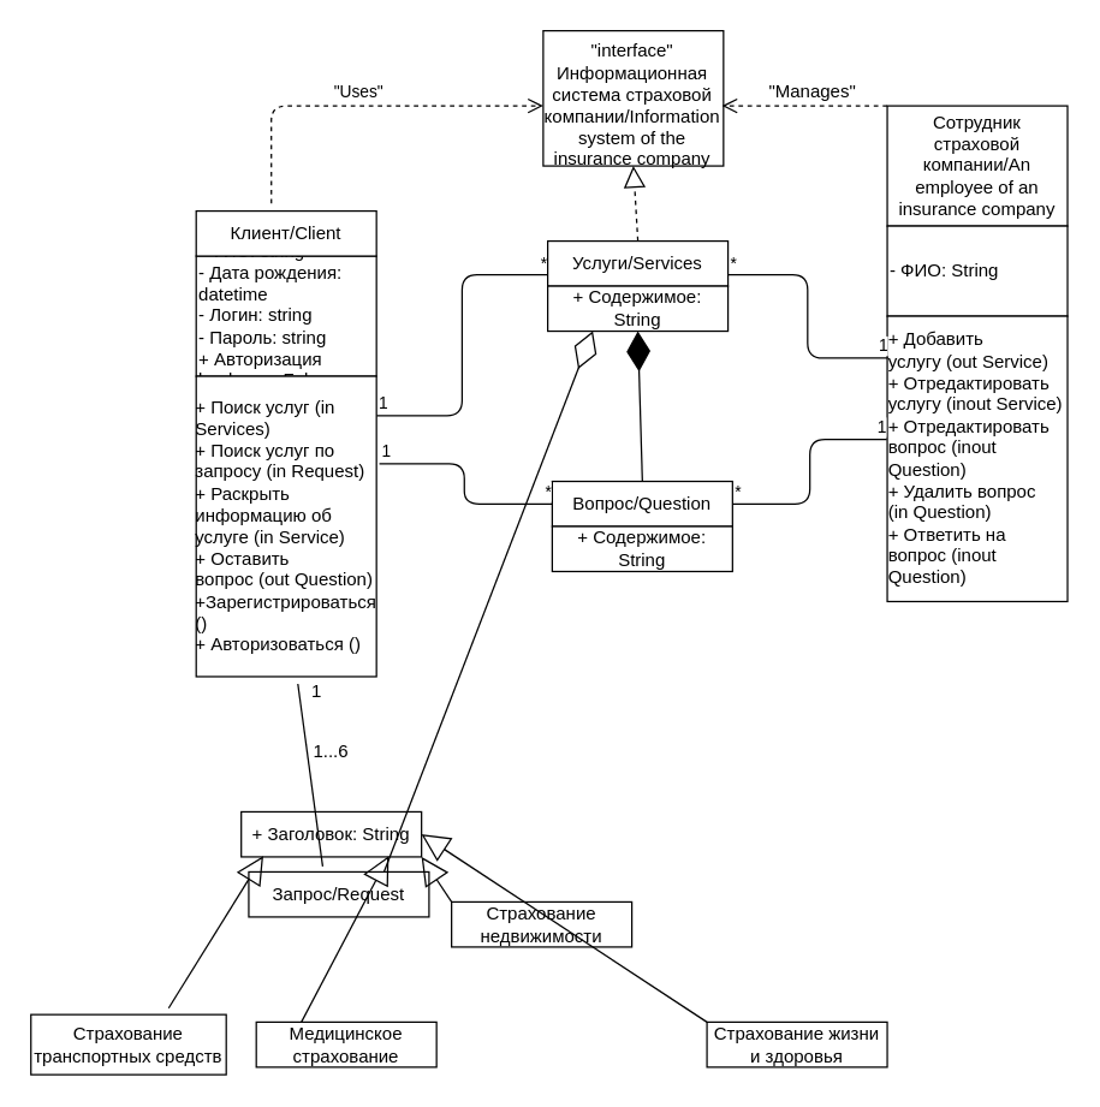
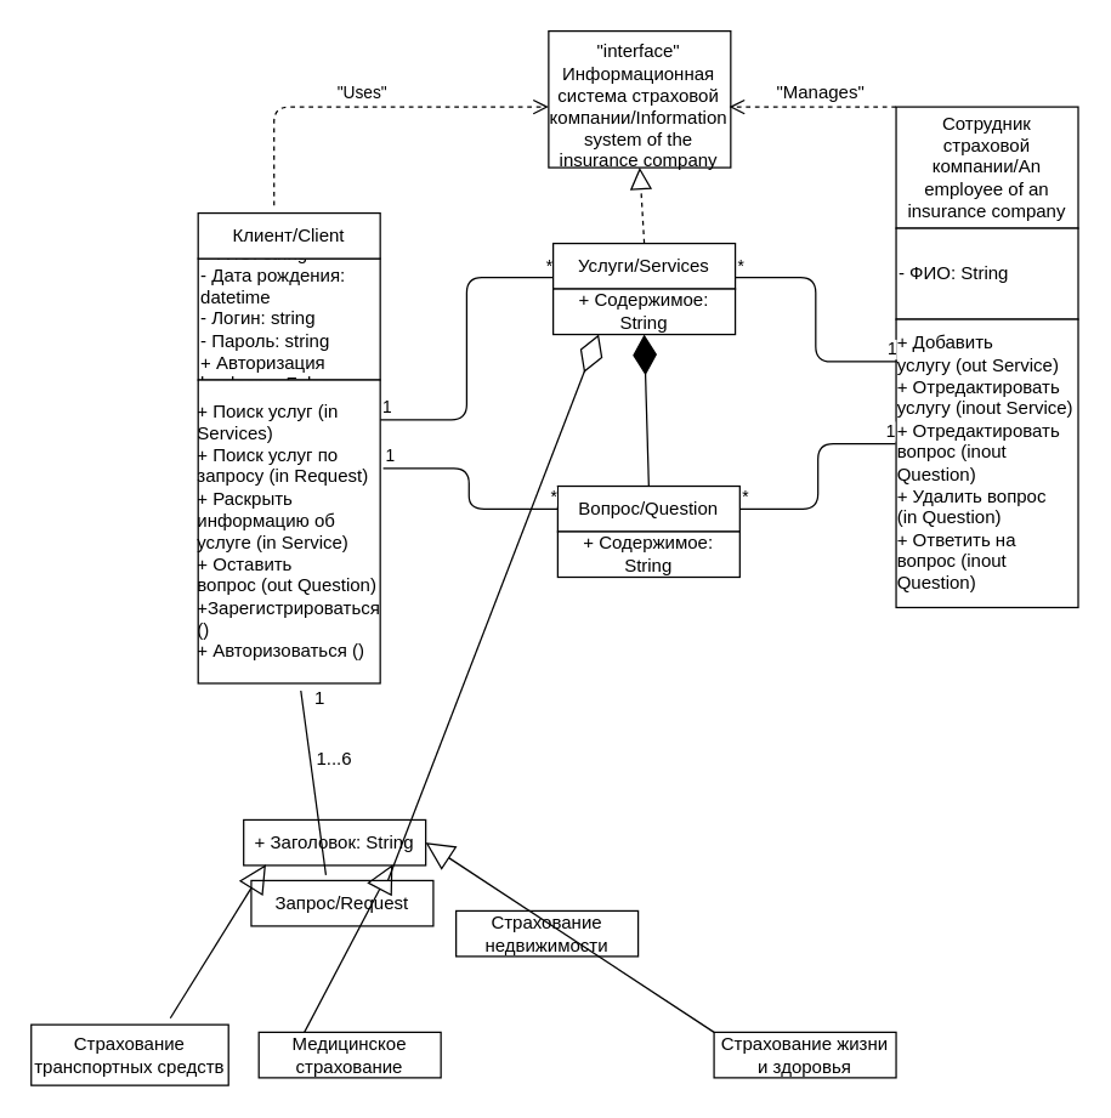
  <mxCell id="0" />
  <mxCell id="1" parent="0" />
  <mxCell id="2" value="" style="rounded=0;whiteSpace=wrap;html=1;" parent="1" vertex="1"><mxGeometry x="361" y="20" width="120" height="90" as="geometry" /></mxCell>
  <mxCell id="3" value="- ФИО: string&lt;br&gt;- Дата рождения: datetime&lt;br&gt;- Логин: string&lt;br&gt;- Пароль: string&lt;br&gt;+ Авторизация boolean = False" style="rounded=0;whiteSpace=wrap;html=1;align=left;" parent="1" vertex="1"><mxGeometry x="130" y="170" width="120" height="80" as="geometry" /></mxCell>
  <mxCell id="4" value="&lt;div style=&quot;text-align: left&quot;&gt;&lt;span&gt;+&amp;nbsp;&lt;/span&gt;&lt;span style=&quot;background-color: initial; text-align: center;&quot;&gt;Поиск услуг&amp;nbsp;&lt;/span&gt;&lt;span style=&quot;background-color: initial;&quot;&gt;(in Services)&lt;/span&gt;&lt;/div&gt;&lt;div style=&quot;text-align: left&quot;&gt;&lt;span style=&quot;text-align: center; background-color: initial;&quot;&gt;+ Поиск услуг по запросу&amp;nbsp;&lt;/span&gt;&lt;span style=&quot;background-color: initial;&quot;&gt;(in Request)&lt;/span&gt;&lt;/div&gt;&lt;div style=&quot;text-align: left&quot;&gt;&lt;span style=&quot;text-align: center; background-color: initial;&quot;&gt;+&amp;nbsp;&lt;/span&gt;&lt;span style=&quot;text-align: center; background-color: initial;&quot;&gt;Раскрыть информацию об услуге&amp;nbsp;&lt;/span&gt;&lt;span style=&quot;background-color: initial;&quot;&gt;(in Service)&lt;/span&gt;&lt;/div&gt;&lt;div style=&quot;text-align: left&quot;&gt;&lt;span&gt;+ Оставить вопрос&amp;nbsp;(out Question)&lt;/span&gt;&lt;/div&gt;&lt;div style=&quot;text-align: left&quot;&gt;&lt;span&gt;+Зарегистрироваться ()&lt;/span&gt;&lt;/div&gt;&lt;div style=&quot;text-align: left&quot;&gt;&lt;span&gt;+ Авторизоваться ()&amp;nbsp;&lt;/span&gt;&lt;/div&gt;" style="rounded=0;whiteSpace=wrap;html=1;" parent="1" vertex="1"><mxGeometry x="130" y="250" width="120" height="200" as="geometry" /></mxCell>
  <mxCell id="5" value="" style="rounded=0;whiteSpace=wrap;html=1;" parent="1" vertex="1"><mxGeometry x="130" y="140" width="120" height="30" as="geometry" /></mxCell>
  <mxCell id="6" value="Сотрудник страховой компании/An employee of an insurance company" style="rounded=0;whiteSpace=wrap;html=1;" parent="1" vertex="1"><mxGeometry x="590" y="70" width="120" height="80" as="geometry" /></mxCell>
  <mxCell id="7" value="- ФИО: String" style="rounded=0;whiteSpace=wrap;html=1;align=left;" parent="1" vertex="1"><mxGeometry x="590" y="150" width="120" height="60" as="geometry" /></mxCell>
  <mxCell id="8" value="&lt;div style=&quot;text-align: left&quot;&gt;&lt;span&gt;+ Добавить услугу&amp;nbsp;(out Service)&lt;/span&gt;&lt;/div&gt;&lt;div style=&quot;text-align: left&quot;&gt;&lt;span&gt;+ Отредактировать услугу&amp;nbsp;(inout Service)&lt;/span&gt;&lt;/div&gt;&lt;div style=&quot;text-align: left&quot;&gt;&lt;span&gt;+ Отредактировать вопрос&amp;nbsp;(inout Question)&lt;/span&gt;&lt;/div&gt;&lt;div style=&quot;text-align: left&quot;&gt;&lt;span&gt;+&amp;nbsp;&lt;/span&gt;&lt;span style=&quot;background-color: initial; text-align: center;&quot;&gt;Удалить вопрос&lt;/span&gt;&lt;/div&gt;&lt;div style=&quot;text-align: left&quot;&gt;&lt;span&gt;(in&amp;nbsp;&lt;/span&gt;Question&lt;span&gt;)&lt;/span&gt;&lt;/div&gt;&lt;div style=&quot;text-align: left&quot;&gt;&lt;span&gt;+ Ответить на вопрос (inout Question)&lt;/span&gt;&lt;/div&gt;" style="rounded=0;whiteSpace=wrap;html=1;" parent="1" vertex="1"><mxGeometry x="590" y="210" width="120" height="190" as="geometry" /></mxCell>
  <mxCell id="9" value="Услуги/Services" style="rounded=0;whiteSpace=wrap;html=1;" parent="1" vertex="1"><mxGeometry x="364" y="160" width="120" height="30" as="geometry" /></mxCell>
  <mxCell id="10" value="Вопрос/Question" style="rounded=0;whiteSpace=wrap;html=1;" parent="1" vertex="1"><mxGeometry x="367" y="320" width="120" height="30" as="geometry" /></mxCell>
  <mxCell id="11" value="+ Содержимое: String" style="rounded=0;whiteSpace=wrap;html=1;" parent="1" vertex="1"><mxGeometry x="367" y="350" width="120" height="30" as="geometry" /></mxCell>
  <mxCell id="12" value="Запрос/Request" style="rounded=0;whiteSpace=wrap;html=1;" parent="1" vertex="1"><mxGeometry x="165" y="580" width="120" height="30" as="geometry" /></mxCell>
  <mxCell id="13" value="+ Заголовок: String" style="rounded=0;whiteSpace=wrap;html=1;" parent="1" vertex="1"><mxGeometry x="160" y="540" width="120" height="30" as="geometry" /></mxCell>
  <mxCell id="14" value="Страхование жизни и здоровья" style="rounded=0;whiteSpace=wrap;html=1;" parent="1" vertex="1"><mxGeometry x="470" y="680" width="120" height="30" as="geometry" /></mxCell>
  <mxCell id="15" value="Медицинское страхование" style="rounded=0;whiteSpace=wrap;html=1;" parent="1" vertex="1"><mxGeometry x="170" y="680" width="120" height="30" as="geometry" /></mxCell>
  <mxCell id="16" value="Страхование транспортных средств" style="rounded=0;whiteSpace=wrap;html=1;" parent="1" vertex="1"><mxGeometry x="20" y="675" width="130" height="40" as="geometry" /></mxCell>
  <mxCell id="17" value="&quot;interface&quot;&lt;br&gt;Информационная система страховой компании/Information system of the insurance company" style="text;html=1;strokeColor=none;fillColor=none;align=center;verticalAlign=middle;whiteSpace=wrap;rounded=0;" parent="1" vertex="1"><mxGeometry x="361" y="40" width="119" height="60" as="geometry" /></mxCell>
  <mxCell id="18" value="Клиент/Client" style="text;html=1;strokeColor=none;fillColor=none;align=center;verticalAlign=middle;whiteSpace=wrap;rounded=0;" parent="1" vertex="1"><mxGeometry x="130" y="135" width="120" height="40" as="geometry" /></mxCell>
  <mxCell id="19" value="Страхование недвижимости" style="rounded=0;whiteSpace=wrap;html=1;" parent="1" vertex="1"><mxGeometry x="300" y="600" width="120" height="30" as="geometry" /></mxCell>
  <mxCell id="20" value="+ Содержимое: String" style="rounded=0;whiteSpace=wrap;html=1;" parent="1" vertex="1"><mxGeometry x="364" y="190" width="120" height="30" as="geometry" /></mxCell>
  <mxCell id="21" value="" style="html=1;verticalAlign=bottom;endArrow=open;dashed=1;endSize=8;entryX=1;entryY=0.5;entryDx=0;entryDy=0;exitX=0;exitY=0;exitDx=0;exitDy=0;" parent="1" source="6" target="17" edge="1"><mxGeometry relative="1" as="geometry"><mxPoint x="610" y="130" as="sourcePoint" /><mxPoint x="540" y="60" as="targetPoint" /><Array as="points"><mxPoint x="540" y="70" /></Array></mxGeometry></mxCell>
  <mxCell id="22" value="&quot;Manages&quot;" style="text;html=1;align=center;verticalAlign=middle;resizable=0;points=[];autosize=1;" parent="1" vertex="1"><mxGeometry x="500" y="46" width="80" height="30" as="geometry" /></mxCell>
  <mxCell id="23" value="&quot;Uses&quot;" style="html=1;verticalAlign=bottom;endArrow=open;dashed=1;endSize=8;entryX=0;entryY=0.5;entryDx=0;entryDy=0;exitX=0.417;exitY=0;exitDx=0;exitDy=0;exitPerimeter=0;" parent="1" source="18" target="17" edge="1"><mxGeometry relative="1" as="geometry"><mxPoint x="170" y="130" as="sourcePoint" /><mxPoint x="260" y="80" as="targetPoint" /><Array as="points"><mxPoint x="180" y="70" /></Array></mxGeometry></mxCell>
  <mxCell id="24" value="" style="endArrow=none;html=1;edgeStyle=orthogonalEdgeStyle;exitX=1.001;exitY=0.131;exitDx=0;exitDy=0;exitPerimeter=0;entryX=0;entryY=0.75;entryDx=0;entryDy=0;" parent="1" source="4" target="9" edge="1"><mxGeometry relative="1" as="geometry"><mxPoint x="290" y="250" as="sourcePoint" /><mxPoint x="450" y="250" as="targetPoint" /></mxGeometry></mxCell>
  <mxCell id="25" value="1" style="edgeLabel;resizable=0;html=1;align=left;verticalAlign=bottom;" parent="24" connectable="0" vertex="1"><mxGeometry x="-1" relative="1" as="geometry" /></mxCell>
  <mxCell id="26" value="*" style="edgeLabel;resizable=0;html=1;align=right;verticalAlign=bottom;" parent="24" connectable="0" vertex="1"><mxGeometry x="1" relative="1" as="geometry" /></mxCell>
  <mxCell id="27" value="" style="endArrow=none;html=1;edgeStyle=orthogonalEdgeStyle;exitX=1.016;exitY=0.291;exitDx=0;exitDy=0;exitPerimeter=0;entryX=0;entryY=0.5;entryDx=0;entryDy=0;" parent="1" source="4" target="10" edge="1"><mxGeometry relative="1" as="geometry"><mxPoint x="180" y="250" as="sourcePoint" /><mxPoint x="340" y="250" as="targetPoint" /></mxGeometry></mxCell>
  <mxCell id="28" value="1" style="edgeLabel;resizable=0;html=1;align=left;verticalAlign=bottom;" parent="27" connectable="0" vertex="1"><mxGeometry x="-1" relative="1" as="geometry" /></mxCell>
  <mxCell id="29" value="*" style="edgeLabel;resizable=0;html=1;align=right;verticalAlign=bottom;" parent="27" connectable="0" vertex="1"><mxGeometry x="1" relative="1" as="geometry" /></mxCell>
  <mxCell id="30" value="" style="endArrow=none;html=1;edgeStyle=orthogonalEdgeStyle;exitX=1;exitY=0.75;exitDx=0;exitDy=0;entryX=0.005;entryY=0.147;entryDx=0;entryDy=0;entryPerimeter=0;" parent="1" source="9" target="8" edge="1"><mxGeometry relative="1" as="geometry"><mxPoint x="400" y="240" as="sourcePoint" /><mxPoint x="560" y="240" as="targetPoint" /></mxGeometry></mxCell>
  <mxCell id="31" value="*" style="edgeLabel;resizable=0;html=1;align=left;verticalAlign=bottom;" parent="30" connectable="0" vertex="1"><mxGeometry x="-1" relative="1" as="geometry" /></mxCell>
  <mxCell id="32" value="1" style="edgeLabel;resizable=0;html=1;align=right;verticalAlign=bottom;" parent="30" connectable="0" vertex="1"><mxGeometry x="1" relative="1" as="geometry" /></mxCell>
  <mxCell id="33" value="" style="endArrow=none;html=1;edgeStyle=orthogonalEdgeStyle;exitX=1;exitY=0.5;exitDx=0;exitDy=0;entryX=-0.003;entryY=0.432;entryDx=0;entryDy=0;entryPerimeter=0;" parent="1" source="10" target="8" edge="1"><mxGeometry relative="1" as="geometry"><mxPoint x="400" y="240" as="sourcePoint" /><mxPoint x="560" y="240" as="targetPoint" /></mxGeometry></mxCell>
  <mxCell id="34" value="*" style="edgeLabel;resizable=0;html=1;align=left;verticalAlign=bottom;" parent="33" connectable="0" vertex="1"><mxGeometry x="-1" relative="1" as="geometry" /></mxCell>
  <mxCell id="35" value="1" style="edgeLabel;resizable=0;html=1;align=right;verticalAlign=bottom;" parent="33" connectable="0" vertex="1"><mxGeometry x="1" relative="1" as="geometry" /></mxCell>
  <mxCell id="36" value="" style="endArrow=block;dashed=1;endFill=0;endSize=12;html=1;entryX=0.5;entryY=1;entryDx=0;entryDy=0;exitX=0.5;exitY=0;exitDx=0;exitDy=0;" parent="1" source="9" target="2" edge="1"><mxGeometry width="160" relative="1" as="geometry"><mxPoint x="400" y="240" as="sourcePoint" /><mxPoint x="560" y="240" as="targetPoint" /></mxGeometry></mxCell>
  <mxCell id="37" value="" style="endArrow=diamondThin;endFill=1;endSize=24;html=1;exitX=0.5;exitY=0;exitDx=0;exitDy=0;entryX=0.5;entryY=1;entryDx=0;entryDy=0;" parent="1" source="10" target="20" edge="1"><mxGeometry width="160" relative="1" as="geometry"><mxPoint x="400" y="240" as="sourcePoint" /><mxPoint x="560" y="240" as="targetPoint" /></mxGeometry></mxCell>
  <mxCell id="38" value="" style="endArrow=diamondThin;endFill=0;endSize=24;html=1;exitX=0.75;exitY=0;exitDx=0;exitDy=0;entryX=0.25;entryY=1;entryDx=0;entryDy=0;" parent="1" source="12" target="20" edge="1"><mxGeometry width="160" relative="1" as="geometry"><mxPoint x="400" y="240" as="sourcePoint" /><mxPoint x="560" y="240" as="targetPoint" /></mxGeometry></mxCell>
  <mxCell id="39" value="" style="endArrow=none;html=1;exitX=0.41;exitY=-0.122;exitDx=0;exitDy=0;exitPerimeter=0;entryX=0.564;entryY=1.024;entryDx=0;entryDy=0;entryPerimeter=0;" parent="1" source="12" target="4" edge="1"><mxGeometry width="50" height="50" relative="1" as="geometry"><mxPoint x="380" y="380" as="sourcePoint" /><mxPoint x="430" y="330" as="targetPoint" /></mxGeometry></mxCell>
  <mxCell id="40" value="1...6" style="text;html=1;strokeColor=none;fillColor=none;align=center;verticalAlign=middle;whiteSpace=wrap;rounded=0;" parent="1" vertex="1"><mxGeometry x="200" y="490" width="40" height="20" as="geometry" /></mxCell>
  <mxCell id="41" value="1" style="text;html=1;align=center;verticalAlign=middle;resizable=0;points=[];autosize=1;" parent="1" vertex="1"><mxGeometry x="200" y="450" width="20" height="20" as="geometry" /></mxCell>
  <mxCell id="42" value="" style="endArrow=block;endSize=16;endFill=0;html=1;exitX=0;exitY=0;exitDx=0;exitDy=0;entryX=1;entryY=0.5;entryDx=0;entryDy=0;" parent="1" source="14" target="13" edge="1"><mxGeometry width="160" relative="1" as="geometry"><mxPoint x="390" y="537.5" as="sourcePoint" /><mxPoint x="290" y="542.5" as="targetPoint" /></mxGeometry></mxCell>
- <mxCell id="43" value="" style="endArrow=block;endSize=16;endFill=0;html=1;exitX=0;exitY=0;exitDx=0;exitDy=0;entryX=1;entryY=1;entryDx=0;entryDy=0;" parent="1" source="19" target="13" edge="1"><mxGeometry width="160" relative="1" as="geometry"><mxPoint x="400" y="547.5" as="sourcePoint" /><mxPoint x="300" y="552.5" as="targetPoint" /></mxGeometry></mxCell>
  <mxCell id="44" value="" style="endArrow=block;endSize=16;endFill=0;html=1;exitX=0.25;exitY=0;exitDx=0;exitDy=0;entryX=0.818;entryY=0.981;entryDx=0;entryDy=0;entryPerimeter=0;" parent="1" source="15" target="13" edge="1"><mxGeometry width="160" relative="1" as="geometry"><mxPoint x="410" y="557.5" as="sourcePoint" /><mxPoint x="310" y="562.5" as="targetPoint" /></mxGeometry></mxCell>
  <mxCell id="45" value="" style="endArrow=block;endSize=16;endFill=0;html=1;exitX=0.705;exitY=-0.108;exitDx=0;exitDy=0;entryX=0.122;entryY=0.981;entryDx=0;entryDy=0;exitPerimeter=0;entryPerimeter=0;" parent="1" source="16" target="13" edge="1"><mxGeometry width="160" relative="1" as="geometry"><mxPoint x="420" y="567.5" as="sourcePoint" /><mxPoint x="320" y="572.5" as="targetPoint" /></mxGeometry></mxCell>
